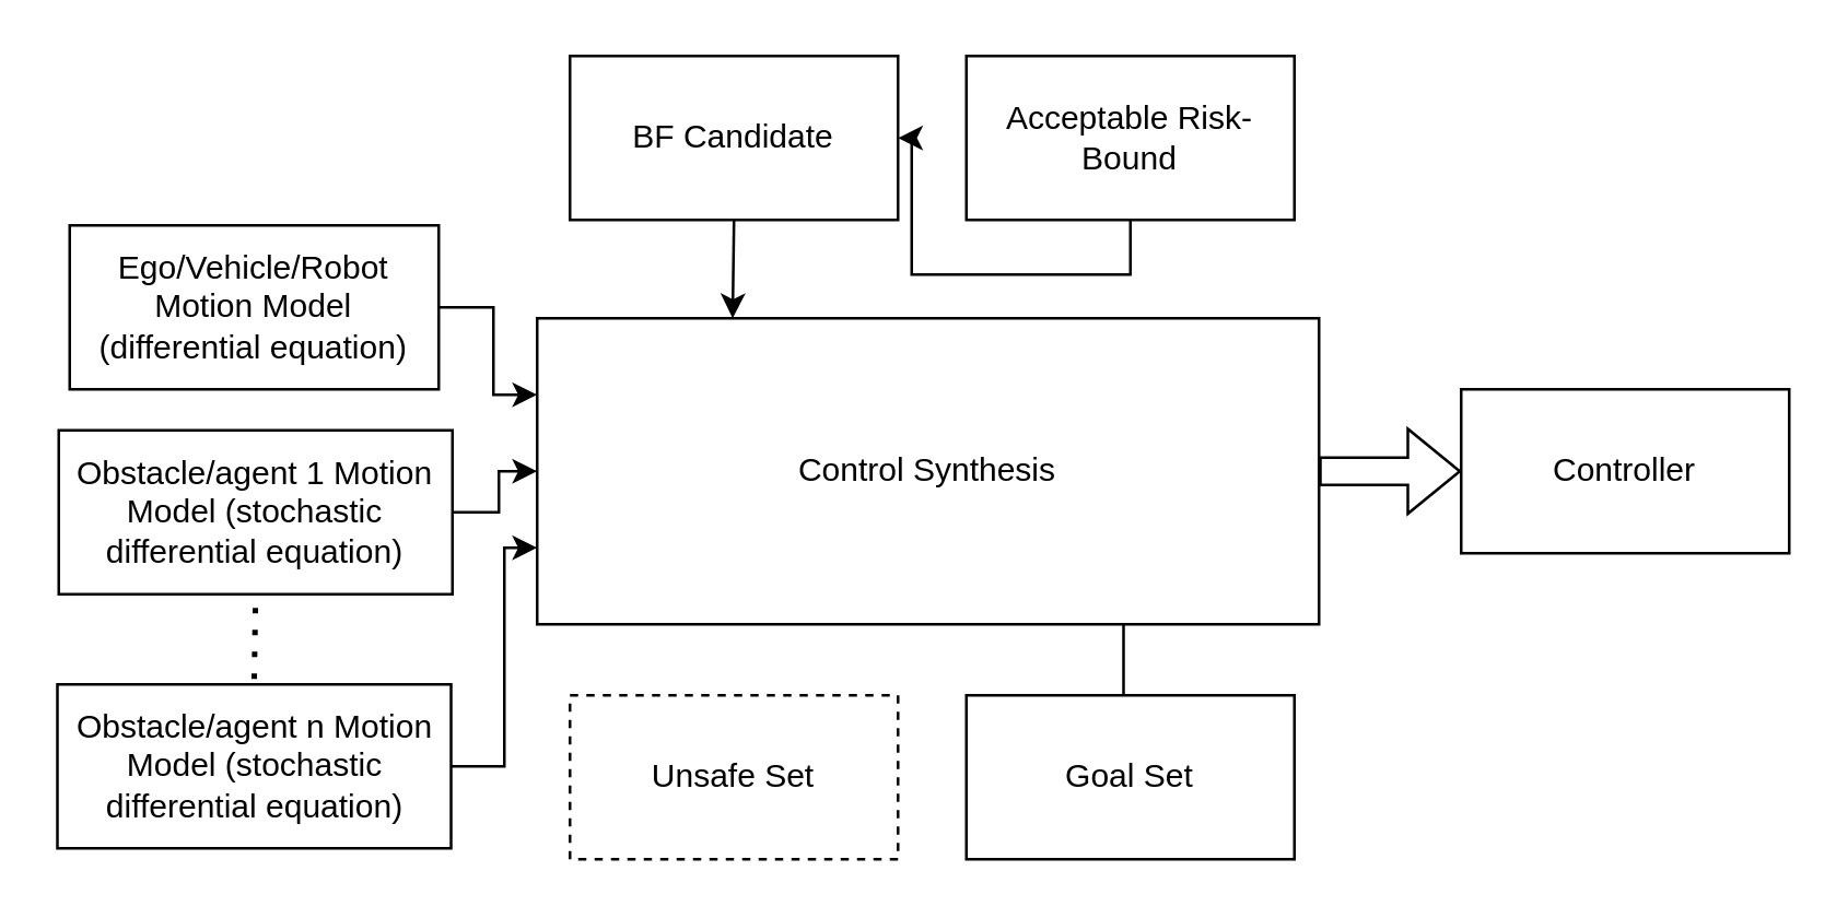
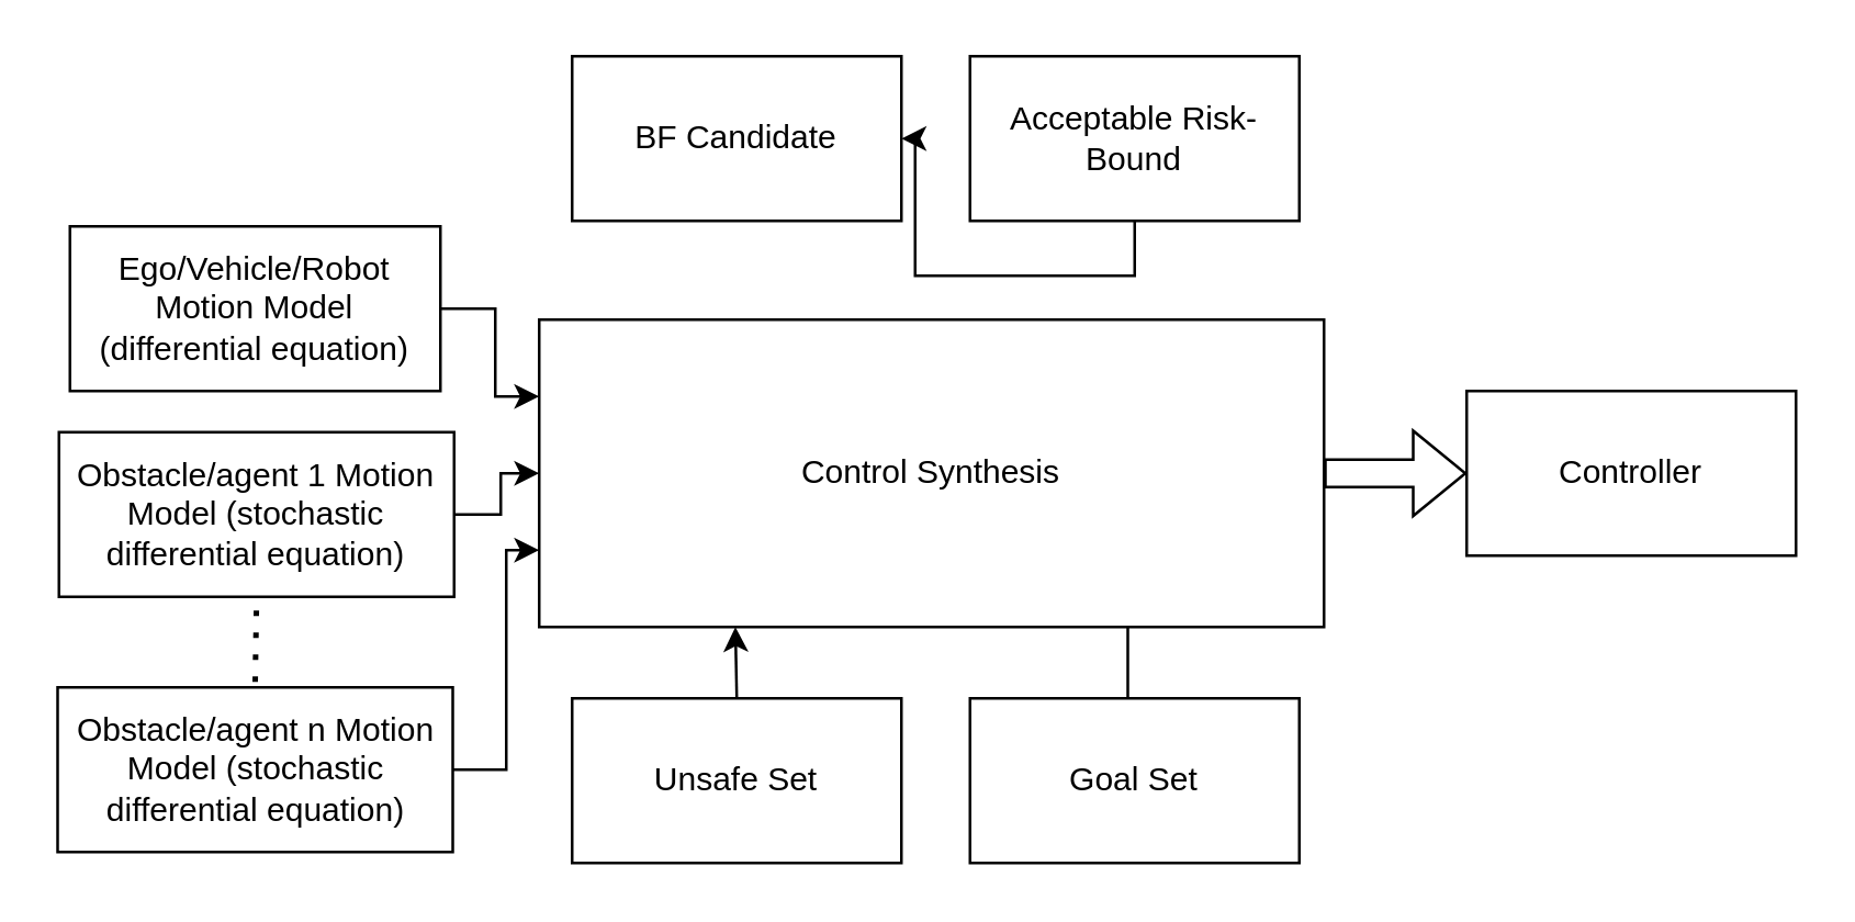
  <mxCell id="0" />
  <mxCell id="1" parent="0" />
  <mxCell id="2" style="edgeStyle=orthogonalEdgeStyle;rounded=0;orthogonalLoop=1;jettySize=auto;html=1;exitX=1;exitY=0.5;exitDx=0;exitDy=0;entryX=0;entryY=0.25;entryDx=0;entryDy=0;" edge="1" parent="1" source="3" target="15"><mxGeometry relative="1" as="geometry" /></mxCell>
  <mxCell id="3" value="Ego/Vehicle/Robot Motion Model&lt;br&gt;(differential equation)" style="rounded=0;whiteSpace=wrap;html=1;" vertex="1" parent="1"><mxGeometry x="25" y="82" width="135" height="60" as="geometry" /></mxCell>
  <mxCell id="4" style="edgeStyle=orthogonalEdgeStyle;rounded=0;orthogonalLoop=1;jettySize=auto;html=1;exitX=1;exitY=0.5;exitDx=0;exitDy=0;entryX=0;entryY=0.5;entryDx=0;entryDy=0;" edge="1" parent="1" source="5" target="15"><mxGeometry relative="1" as="geometry"><Array as="points"><mxPoint x="182" y="187" /><mxPoint x="182" y="172" /></Array></mxGeometry></mxCell>
  <mxCell id="5" value="Obstacle/agent 1 Motion Model&amp;nbsp;(stochastic differential equation)" style="rounded=0;whiteSpace=wrap;html=1;" vertex="1" parent="1"><mxGeometry x="21" y="157" width="144" height="60" as="geometry" /></mxCell>
- <mxCell id="7" value="Unsafe Set" style="rounded=0;whiteSpace=wrap;html=1;dashed=1;" vertex="1" parent="1"><mxGeometry x="208" y="254" width="120" height="60" as="geometry" /></mxCell>
- <mxCell id="8" style="edgeStyle=orthogonalEdgeStyle;rounded=0;orthogonalLoop=1;jettySize=auto;html=1;exitX=0.5;exitY=1;exitDx=0;exitDy=0;entryX=0.25;entryY=0;entryDx=0;entryDy=0;" edge="1" parent="1" source="9" target="15"><mxGeometry relative="1" as="geometry" /></mxCell>
+ <mxCell id="6" style="edgeStyle=orthogonalEdgeStyle;rounded=0;orthogonalLoop=1;jettySize=auto;html=1;exitX=0.5;exitY=0;exitDx=0;exitDy=0;entryX=0.25;entryY=1;entryDx=0;entryDy=0;" edge="1" parent="1" source="7" target="15"><mxGeometry relative="1" as="geometry" /></mxCell>
+ <mxCell id="7" value="Unsafe Set" style="rounded=0;whiteSpace=wrap;html=1;" vertex="1" parent="1"><mxGeometry x="208" y="254" width="120" height="60" as="geometry" /></mxCell>
  <mxCell id="9" value="BF Candidate" style="rounded=0;whiteSpace=wrap;html=1;" vertex="1" parent="1"><mxGeometry x="208" y="20" width="120" height="60" as="geometry" /></mxCell>
  <mxCell id="10" style="edgeStyle=orthogonalEdgeStyle;rounded=0;orthogonalLoop=1;jettySize=auto;html=1;exitX=0.5;exitY=1;exitDx=0;exitDy=0;" edge="1" parent="1" source="11" target="9"><mxGeometry relative="1" as="geometry" /></mxCell>
  <mxCell id="11" value="Acceptable Risk-Bound" style="rounded=0;whiteSpace=wrap;html=1;" vertex="1" parent="1"><mxGeometry x="353" y="20" width="120" height="60" as="geometry" /></mxCell>
  <mxCell id="12" style="edgeStyle=orthogonalEdgeStyle;rounded=0;orthogonalLoop=1;jettySize=auto;html=1;exitX=0.5;exitY=0;exitDx=0;exitDy=0;entryX=0.75;entryY=1;entryDx=0;entryDy=0;endArrow=none;" edge="1" parent="1" source="13" target="15"><mxGeometry relative="1" as="geometry" /></mxCell>
  <mxCell id="13" value="Goal Set" style="rounded=0;whiteSpace=wrap;html=1;" vertex="1" parent="1"><mxGeometry x="353" y="254" width="120" height="60" as="geometry" /></mxCell>
  <mxCell id="14" style="edgeStyle=orthogonalEdgeStyle;shape=flexArrow;rounded=0;orthogonalLoop=1;jettySize=auto;html=1;exitX=1;exitY=0.5;exitDx=0;exitDy=0;entryX=0;entryY=0.5;entryDx=0;entryDy=0;" edge="1" parent="1" source="15" target="16"><mxGeometry relative="1" as="geometry" /></mxCell>
  <mxCell id="15" value="Control Synthesis" style="rounded=0;whiteSpace=wrap;html=1;" vertex="1" parent="1"><mxGeometry x="196" y="116" width="286" height="112" as="geometry" /></mxCell>
  <mxCell id="16" value="Controller" style="rounded=0;whiteSpace=wrap;html=1;" vertex="1" parent="1"><mxGeometry x="534" y="142" width="120" height="60" as="geometry" /></mxCell>
  <mxCell id="17" style="edgeStyle=orthogonalEdgeStyle;rounded=0;orthogonalLoop=1;jettySize=auto;html=1;exitX=1;exitY=0.5;exitDx=0;exitDy=0;entryX=0;entryY=0.75;entryDx=0;entryDy=0;" edge="1" parent="1" source="18" target="15"><mxGeometry relative="1" as="geometry"><Array as="points"><mxPoint x="184" y="280" /><mxPoint x="184" y="200" /></Array></mxGeometry></mxCell>
  <mxCell id="18" value="Obstacle/agent n Motion Model&amp;nbsp;(stochastic differential equation)" style="rounded=0;whiteSpace=wrap;html=1;" vertex="1" parent="1"><mxGeometry x="20.5" y="250" width="144" height="60" as="geometry" /></mxCell>
  <mxCell id="19" value="" style="endArrow=none;dashed=1;html=1;dashPattern=1 3;strokeWidth=2;exitX=0.5;exitY=0;exitDx=0;exitDy=0;" edge="1" parent="1"><mxGeometry width="50" height="50" relative="1" as="geometry"><mxPoint x="92.5" y="248" as="sourcePoint" /><mxPoint x="93" y="218" as="targetPoint" /></mxGeometry></mxCell>
